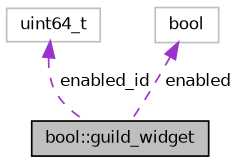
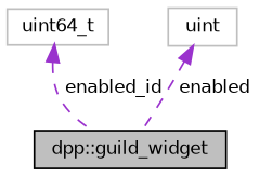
  digraph {
    node [color=grey75 fontname=Helvetica fontsize=10 shape=record]
    edge [color=darkorchid3 dir=back fontname=Helvetica fontsize=10 labelfontname=Helvetica labelfontsize=10 style=dashed]
-   n1 [color=black fillcolor=grey75 fontcolor=black height=0.2 label="bool::guild_widget" style=filled width=0.4]
+   n1 [color=black fillcolor=grey75 fontcolor=black height=0.2 label="dpp::guild_widget" style=filled width=0.4]
    n2 [height=0.2 label=uint64_t width=0.4]
-   n3 [height=0.2 label=bool width=0.4]
+   n3 [height=0.2 label=uint width=0.4]
    n2 -> n1 [label=" enabled_id"]
    n3 -> n1 [label=" enabled"]
  }
